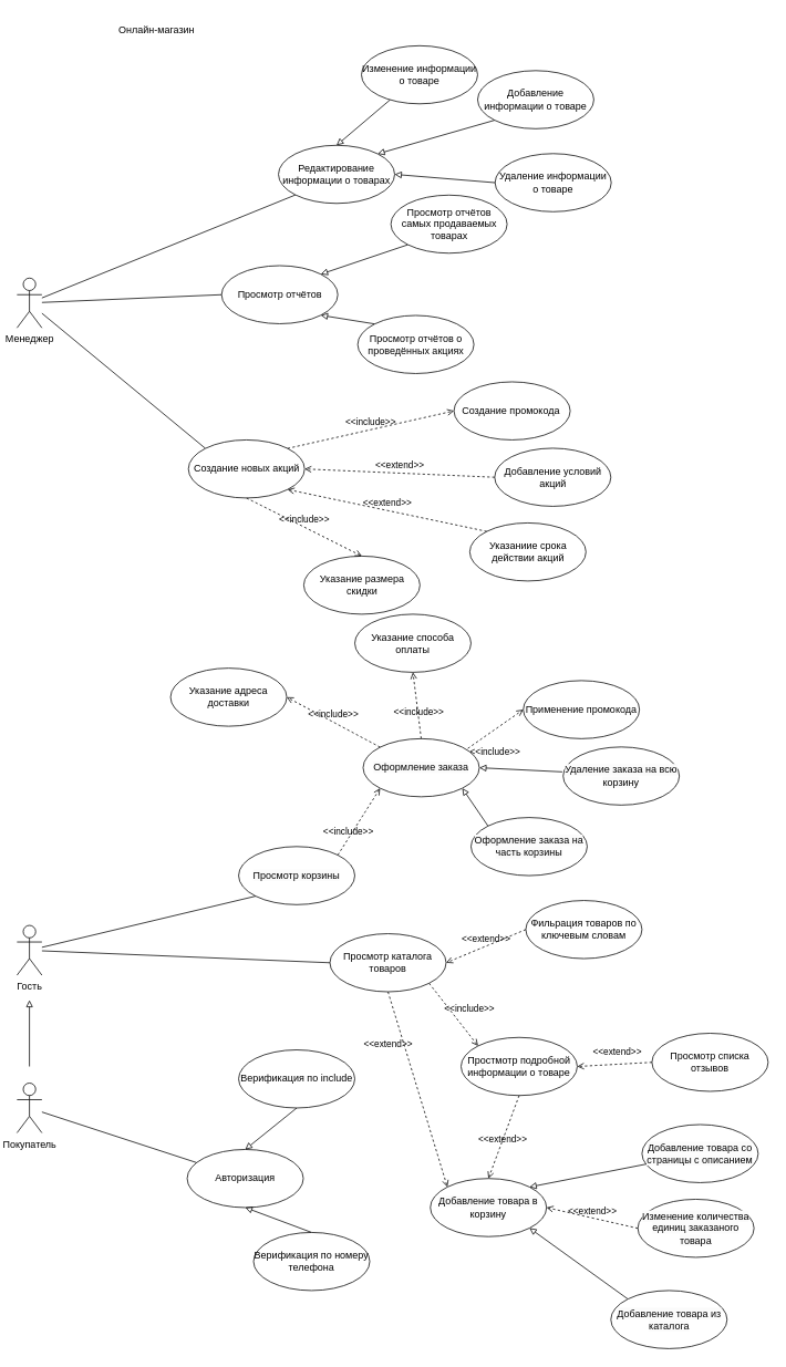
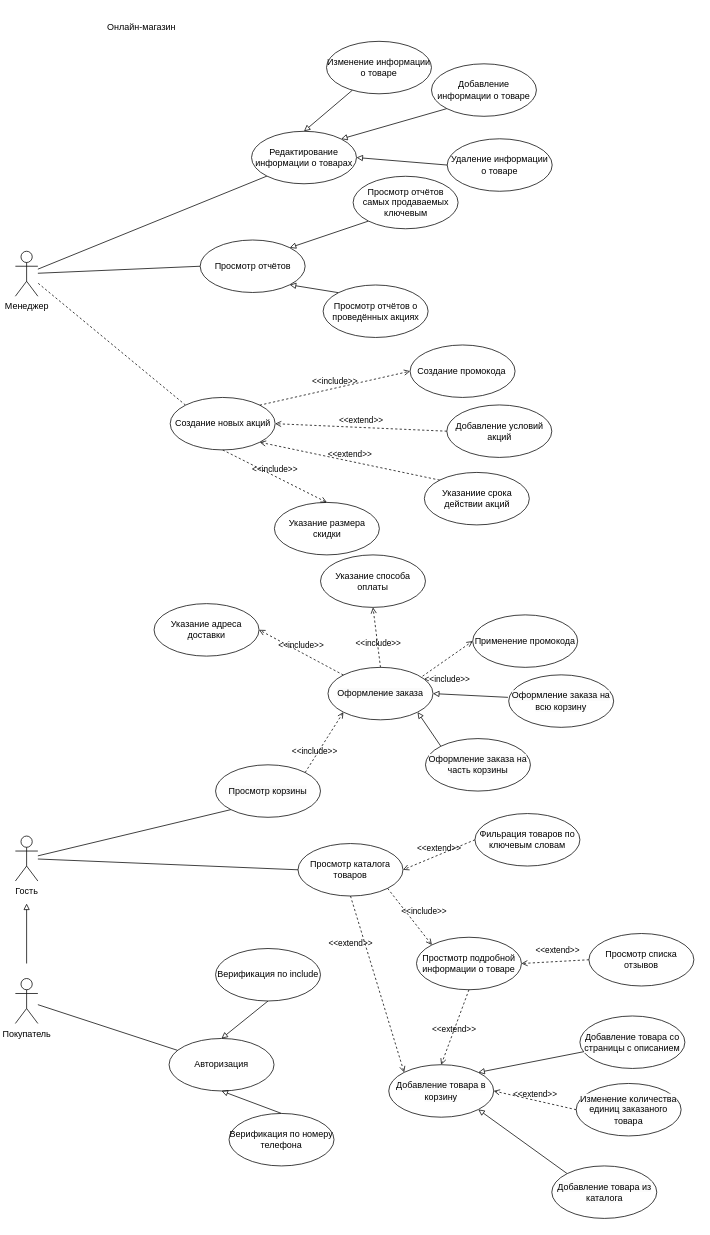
  <mxCell id="0" />
  <mxCell id="1" parent="0" />
  <mxCell id="2" value="Гость" style="shape=umlActor;verticalLabelPosition=bottom;verticalAlign=top;html=1;" parent="1" vertex="1"><mxGeometry x="20" y="1114" width="30" height="60" as="geometry" /></mxCell>
  <mxCell id="3" value="Простмотр подробной информации о товаре" style="ellipse;whiteSpace=wrap;html=1;" parent="1" vertex="1"><mxGeometry x="555" y="1249" width="140" height="70" as="geometry" /></mxCell>
  <mxCell id="4" value="Просмотр списка отзывов" style="ellipse;whiteSpace=wrap;html=1;" parent="1" vertex="1"><mxGeometry x="785" y="1244" width="140" height="70" as="geometry" /></mxCell>
  <mxCell id="5" value="&lt;span style=&quot;color: rgb(0, 0, 0); font-family: Helvetica; font-size: 12px; font-style: normal; font-variant-ligatures: normal; font-variant-caps: normal; font-weight: 400; letter-spacing: normal; orphans: 2; text-align: center; text-indent: 0px; text-transform: none; widows: 2; word-spacing: 0px; -webkit-text-stroke-width: 0px; background-color: rgb(251, 251, 251); text-decoration-thickness: initial; text-decoration-style: initial; text-decoration-color: initial; float: none; display: inline !important;&quot;&gt;Добавление товара&amp;nbsp;в корзину&lt;/span&gt;" style="ellipse;whiteSpace=wrap;html=1;" parent="1" vertex="1"><mxGeometry x="518" y="1419" width="140" height="70" as="geometry" /></mxCell>
  <mxCell id="6" style="rounded=0;orthogonalLoop=1;jettySize=auto;html=1;endArrow=block;endFill=0;" parent="1" edge="1"><mxGeometry relative="1" as="geometry"><mxPoint x="35" y="1204" as="targetPoint" /><mxPoint x="35" y="1284" as="sourcePoint" /></mxGeometry></mxCell>
  <mxCell id="7" value="Фильрация товаров по ключевым словам" style="ellipse;whiteSpace=wrap;html=1;" parent="1" vertex="1"><mxGeometry x="633" y="1084" width="140" height="70" as="geometry" /></mxCell>
  <mxCell id="8" style="rounded=0;orthogonalLoop=1;jettySize=auto;html=1;exitX=0.5;exitY=1;exitDx=0;exitDy=0;entryX=0.5;entryY=0;entryDx=0;entryDy=0;endArrow=block;endFill=0;" parent="1" source="9" target="26" edge="1"><mxGeometry relative="1" as="geometry" /></mxCell>
  <mxCell id="9" value="Верификация по include" style="ellipse;whiteSpace=wrap;html=1;" parent="1" vertex="1"><mxGeometry x="287" y="1264" width="140" height="70" as="geometry" /></mxCell>
  <mxCell id="10" value="Применение промокода" style="ellipse;whiteSpace=wrap;html=1;" parent="1" vertex="1"><mxGeometry x="630" y="819" width="140" height="70" as="geometry" /></mxCell>
  <mxCell id="11" value="Указание адреса доставки" style="ellipse;whiteSpace=wrap;html=1;" parent="1" vertex="1"><mxGeometry x="205" y="804" width="140" height="70" as="geometry" /></mxCell>
  <mxCell id="12" value="Указание способа оплаты" style="ellipse;whiteSpace=wrap;html=1;" parent="1" vertex="1"><mxGeometry x="427" y="739" width="140" height="70" as="geometry" /></mxCell>
  <mxCell id="13" value="Покупатель" style="shape=umlActor;verticalLabelPosition=bottom;verticalAlign=top;html=1;" parent="1" vertex="1"><mxGeometry x="20" y="1304" width="30" height="60" as="geometry" /></mxCell>
  <mxCell id="14" style="rounded=0;orthogonalLoop=1;jettySize=auto;html=1;entryX=0;entryY=1;entryDx=0;entryDy=0;endArrow=none;endFill=0;" parent="1" source="15" target="37" edge="1"><mxGeometry relative="1" as="geometry"><mxPoint x="58.5" y="294" as="sourcePoint" /></mxGeometry></mxCell>
  <mxCell id="15" value="Менеджер" style="shape=umlActor;verticalLabelPosition=bottom;verticalAlign=top;html=1;" parent="1" vertex="1"><mxGeometry x="20" y="334" width="30" height="60" as="geometry" /></mxCell>
  <mxCell id="16" style="rounded=0;orthogonalLoop=1;jettySize=auto;html=1;exitX=0;exitY=0.5;exitDx=0;exitDy=0;endArrow=none;endFill=0;" parent="1" source="17" target="2" edge="1"><mxGeometry relative="1" as="geometry"><mxPoint x="65" y="1254" as="targetPoint" /></mxGeometry></mxCell>
  <mxCell id="17" value="Просмотр каталога товаров" style="ellipse;whiteSpace=wrap;html=1;" parent="1" vertex="1"><mxGeometry x="397" y="1124" width="140" height="70" as="geometry" /></mxCell>
  <mxCell id="18" style="rounded=0;orthogonalLoop=1;jettySize=auto;html=1;exitX=0;exitY=0;exitDx=0;exitDy=0;entryX=1;entryY=1;entryDx=0;entryDy=0;endArrow=block;endFill=0;" parent="1" source="19" target="5" edge="1"><mxGeometry relative="1" as="geometry" /></mxCell>
  <mxCell id="19" value="&lt;span style=&quot;color: rgb(0, 0, 0); font-family: Helvetica; font-size: 12px; font-style: normal; font-variant-ligatures: normal; font-variant-caps: normal; font-weight: 400; letter-spacing: normal; orphans: 2; text-align: center; text-indent: 0px; text-transform: none; widows: 2; word-spacing: 0px; -webkit-text-stroke-width: 0px; background-color: rgb(251, 251, 251); text-decoration-thickness: initial; text-decoration-style: initial; text-decoration-color: initial; float: none; display: inline !important;&quot;&gt;Добавление товара из каталога&lt;/span&gt;" style="ellipse;whiteSpace=wrap;html=1;" parent="1" vertex="1"><mxGeometry x="735.5" y="1554" width="140" height="70" as="geometry" /></mxCell>
  <mxCell id="20" style="rounded=0;orthogonalLoop=1;jettySize=auto;html=1;endArrow=block;endFill=0;entryX=1;entryY=0;entryDx=0;entryDy=0;" parent="1" source="21" target="5" edge="1"><mxGeometry relative="1" as="geometry" /></mxCell>
  <mxCell id="21" value="&lt;span style=&quot;color: rgb(0, 0, 0); font-family: Helvetica; font-size: 12px; font-style: normal; font-variant-ligatures: normal; font-variant-caps: normal; font-weight: 400; letter-spacing: normal; orphans: 2; text-align: center; text-indent: 0px; text-transform: none; widows: 2; word-spacing: 0px; -webkit-text-stroke-width: 0px; background-color: rgb(251, 251, 251); text-decoration-thickness: initial; text-decoration-style: initial; text-decoration-color: initial; float: none; display: inline !important;&quot;&gt;Добавление товара со страницы с описанием&lt;/span&gt;" style="ellipse;whiteSpace=wrap;html=1;" parent="1" vertex="1"><mxGeometry x="773" y="1354" width="140" height="70" as="geometry" /></mxCell>
  <mxCell id="22" value="&lt;span style=&quot;color: rgb(0, 0, 0); font-family: Helvetica; font-size: 12px; font-style: normal; font-variant-ligatures: normal; font-variant-caps: normal; font-weight: 400; letter-spacing: normal; orphans: 2; text-align: center; text-indent: 0px; text-transform: none; widows: 2; word-spacing: 0px; -webkit-text-stroke-width: 0px; background-color: rgb(251, 251, 251); text-decoration-thickness: initial; text-decoration-style: initial; text-decoration-color: initial; float: none; display: inline !important;&quot;&gt;Изменение количества единиц заказаного товара&lt;/span&gt;" style="ellipse;whiteSpace=wrap;html=1;" parent="1" vertex="1"><mxGeometry x="768" y="1444" width="140" height="70" as="geometry" /></mxCell>
  <mxCell id="23" style="rounded=0;orthogonalLoop=1;jettySize=auto;html=1;exitX=0;exitY=1;exitDx=0;exitDy=0;endArrow=none;endFill=0;" parent="1" source="24" target="2" edge="1"><mxGeometry relative="1" as="geometry"><mxPoint x="55" y="1234" as="targetPoint" /></mxGeometry></mxCell>
  <mxCell id="24" value="&lt;span style=&quot;color: rgb(0, 0, 0); font-family: Helvetica; font-size: 12px; font-style: normal; font-variant-ligatures: normal; font-variant-caps: normal; font-weight: 400; letter-spacing: normal; orphans: 2; text-align: center; text-indent: 0px; text-transform: none; widows: 2; word-spacing: 0px; -webkit-text-stroke-width: 0px; background-color: rgb(251, 251, 251); text-decoration-thickness: initial; text-decoration-style: initial; text-decoration-color: initial; float: none; display: inline !important;&quot;&gt;Просмотр корзины&lt;/span&gt;" style="ellipse;whiteSpace=wrap;html=1;" parent="1" vertex="1"><mxGeometry x="287" y="1019" width="140" height="70" as="geometry" /></mxCell>
  <mxCell id="25" style="rounded=0;orthogonalLoop=1;jettySize=auto;html=1;endArrow=none;endFill=0;" parent="1" source="26" target="13" edge="1"><mxGeometry relative="1" as="geometry"><mxPoint x="65" y="1474" as="targetPoint" /></mxGeometry></mxCell>
  <mxCell id="26" value="Авторизация" style="ellipse;whiteSpace=wrap;html=1;" parent="1" vertex="1"><mxGeometry x="225" y="1384" width="140" height="70" as="geometry" /></mxCell>
  <mxCell id="27" style="rounded=0;orthogonalLoop=1;jettySize=auto;html=1;exitX=0.5;exitY=0;exitDx=0;exitDy=0;entryX=0.5;entryY=1;entryDx=0;entryDy=0;endArrow=block;endFill=0;" parent="1" source="28" target="26" edge="1"><mxGeometry relative="1" as="geometry" /></mxCell>
  <mxCell id="28" value="Верификация по номеру телефона" style="ellipse;whiteSpace=wrap;html=1;" parent="1" vertex="1"><mxGeometry x="305" y="1484" width="140" height="70" as="geometry" /></mxCell>
  <mxCell id="29" style="rounded=0;orthogonalLoop=1;jettySize=auto;html=1;exitX=0;exitY=0;exitDx=0;exitDy=0;entryX=1;entryY=1;entryDx=0;entryDy=0;endArrow=block;endFill=0;" parent="1" source="30" target="33" edge="1"><mxGeometry relative="1" as="geometry" /></mxCell>
  <mxCell id="30" value="&lt;span style=&quot;color: rgb(0, 0, 0); font-family: Helvetica; font-size: 12px; font-style: normal; font-variant-ligatures: normal; font-variant-caps: normal; font-weight: 400; letter-spacing: normal; orphans: 2; text-align: center; text-indent: 0px; text-transform: none; widows: 2; word-spacing: 0px; -webkit-text-stroke-width: 0px; background-color: rgb(251, 251, 251); text-decoration-thickness: initial; text-decoration-style: initial; text-decoration-color: initial; float: none; display: inline !important;&quot;&gt;Оформление заказа на часть корзины&lt;/span&gt;" style="ellipse;whiteSpace=wrap;html=1;" parent="1" vertex="1"><mxGeometry x="567" y="984" width="140" height="70" as="geometry" /></mxCell>
  <mxCell id="31" style="rounded=0;orthogonalLoop=1;jettySize=auto;html=1;entryX=1;entryY=0.5;entryDx=0;entryDy=0;endArrow=block;endFill=0;" parent="1" target="33" edge="1"><mxGeometry relative="1" as="geometry"><mxPoint x="677" y="929" as="sourcePoint" /></mxGeometry></mxCell>
- <mxCell id="32" value="&lt;span style=&quot;color: rgb(0, 0, 0); font-family: Helvetica; font-size: 12px; font-style: normal; font-variant-ligatures: normal; font-variant-caps: normal; font-weight: 400; letter-spacing: normal; orphans: 2; text-align: center; text-indent: 0px; text-transform: none; widows: 2; word-spacing: 0px; -webkit-text-stroke-width: 0px; background-color: rgb(251, 251, 251); text-decoration-thickness: initial; text-decoration-style: initial; text-decoration-color: initial; float: none; display: inline !important;&quot;&gt;Удаление заказа на всю корзину&lt;/span&gt;" style="ellipse;whiteSpace=wrap;html=1;" parent="1" vertex="1"><mxGeometry x="678" y="899" width="140" height="70" as="geometry" /></mxCell>
+ <mxCell id="32" value="&lt;span style=&quot;color: rgb(0, 0, 0); font-family: Helvetica; font-size: 12px; font-style: normal; font-variant-ligatures: normal; font-variant-caps: normal; font-weight: 400; letter-spacing: normal; orphans: 2; text-align: center; text-indent: 0px; text-transform: none; widows: 2; word-spacing: 0px; -webkit-text-stroke-width: 0px; background-color: rgb(251, 251, 251); text-decoration-thickness: initial; text-decoration-style: initial; text-decoration-color: initial; float: none; display: inline !important;&quot;&gt;Оформление заказа на всю корзину&lt;/span&gt;" style="ellipse;whiteSpace=wrap;html=1;" parent="1" vertex="1"><mxGeometry x="678" y="899" width="140" height="70" as="geometry" /></mxCell>
  <mxCell id="33" value="&lt;span style=&quot;color: rgb(0, 0, 0); font-family: Helvetica; font-size: 12px; font-style: normal; font-variant-ligatures: normal; font-variant-caps: normal; font-weight: 400; letter-spacing: normal; orphans: 2; text-align: center; text-indent: 0px; text-transform: none; widows: 2; word-spacing: 0px; -webkit-text-stroke-width: 0px; background-color: rgb(251, 251, 251); text-decoration-thickness: initial; text-decoration-style: initial; text-decoration-color: initial; float: none; display: inline !important;&quot;&gt;Оформление заказа&lt;/span&gt;" style="ellipse;whiteSpace=wrap;html=1;" parent="1" vertex="1"><mxGeometry x="437" y="889" width="140" height="70" as="geometry" /></mxCell>
  <mxCell id="34" style="rounded=0;orthogonalLoop=1;jettySize=auto;html=1;exitX=1;exitY=0;exitDx=0;exitDy=0;endArrow=none;endFill=0;entryX=0;entryY=1;entryDx=0;entryDy=0;startArrow=block;startFill=0;" parent="1" source="37" target="63" edge="1"><mxGeometry relative="1" as="geometry"><mxPoint x="-188.497" y="274.001" as="sourcePoint" /><mxPoint x="-292" y="298.75" as="targetPoint" /></mxGeometry></mxCell>
  <mxCell id="35" style="rounded=0;orthogonalLoop=1;jettySize=auto;html=1;exitX=0.5;exitY=0;exitDx=0;exitDy=0;endArrow=none;endFill=0;startArrow=block;startFill=0;" parent="1" source="37" target="64" edge="1"><mxGeometry relative="1" as="geometry" /></mxCell>
  <mxCell id="36" style="rounded=0;orthogonalLoop=1;jettySize=auto;html=1;exitX=1;exitY=0.5;exitDx=0;exitDy=0;endArrow=none;endFill=0;startArrow=block;startFill=0;entryX=0;entryY=0.5;entryDx=0;entryDy=0;" parent="1" source="37" target="65" edge="1"><mxGeometry relative="1" as="geometry" /></mxCell>
  <mxCell id="37" value="Редактирование информации о товарах" style="ellipse;whiteSpace=wrap;html=1;" parent="1" vertex="1"><mxGeometry x="335" y="174" width="140" height="70" as="geometry" /></mxCell>
- <mxCell id="38" style="rounded=0;orthogonalLoop=1;jettySize=auto;html=1;exitX=0;exitY=0;exitDx=0;exitDy=0;endArrow=none;endFill=0;" parent="1" source="39" target="15" edge="1"><mxGeometry relative="1" as="geometry" /></mxCell>
+ <mxCell id="38" style="rounded=0;orthogonalLoop=1;jettySize=auto;html=1;exitX=0;exitY=0;exitDx=0;exitDy=0;endArrow=none;endFill=0;dashed=1;" parent="1" source="39" target="15" edge="1"><mxGeometry relative="1" as="geometry" /></mxCell>
  <mxCell id="39" value="Создание новых акций" style="ellipse;whiteSpace=wrap;html=1;" parent="1" vertex="1"><mxGeometry x="226.5" y="529" width="140" height="70" as="geometry" /></mxCell>
  <mxCell id="40" value="Создание&amp;nbsp;промокода&amp;nbsp;" style="ellipse;whiteSpace=wrap;html=1;" parent="1" vertex="1"><mxGeometry x="546.5" y="459" width="140" height="70" as="geometry" /></mxCell>
  <mxCell id="41" value="Указание размера скидки" style="ellipse;whiteSpace=wrap;html=1;" parent="1" vertex="1"><mxGeometry x="365.5" y="669" width="140" height="70" as="geometry" /></mxCell>
  <mxCell id="42" value="Добавление условий акций" style="ellipse;whiteSpace=wrap;html=1;" parent="1" vertex="1"><mxGeometry x="595.5" y="539" width="140" height="70" as="geometry" /></mxCell>
  <mxCell id="43" value="Указаниие срока действии акций" style="ellipse;whiteSpace=wrap;html=1;" parent="1" vertex="1"><mxGeometry x="565.5" y="629" width="140" height="70" as="geometry" /></mxCell>
  <mxCell id="44" style="rounded=0;orthogonalLoop=1;jettySize=auto;html=1;exitX=0;exitY=0;exitDx=0;exitDy=0;entryX=1;entryY=1;entryDx=0;entryDy=0;endArrow=block;endFill=0;" parent="1" source="45" target="49" edge="1"><mxGeometry relative="1" as="geometry" /></mxCell>
  <mxCell id="45" value="Просмотр отчётов о проведённых акциях" style="ellipse;whiteSpace=wrap;html=1;" parent="1" vertex="1"><mxGeometry x="430.5" y="379" width="140" height="70" as="geometry" /></mxCell>
  <mxCell id="46" style="rounded=0;orthogonalLoop=1;jettySize=auto;html=1;exitX=0;exitY=1;exitDx=0;exitDy=0;entryX=1;entryY=0;entryDx=0;entryDy=0;endArrow=block;endFill=0;" parent="1" source="47" target="49" edge="1"><mxGeometry relative="1" as="geometry" /></mxCell>
- <mxCell id="47" value="Просмотр отчётов самых продаваемых товарах" style="ellipse;whiteSpace=wrap;html=1;" parent="1" vertex="1"><mxGeometry x="470.5" y="234" width="140" height="70" as="geometry" /></mxCell>
+ <mxCell id="47" value="Просмотр отчётов самых продаваемых ключевым" style="ellipse;whiteSpace=wrap;html=1;" parent="1" vertex="1"><mxGeometry x="470.5" y="234" width="140" height="70" as="geometry" /></mxCell>
  <mxCell id="48" style="rounded=0;orthogonalLoop=1;jettySize=auto;html=1;exitX=0;exitY=0.5;exitDx=0;exitDy=0;endArrow=none;endFill=0;" parent="1" source="49" target="15" edge="1"><mxGeometry relative="1" as="geometry" /></mxCell>
  <mxCell id="49" value="Просмотр отчётов" style="ellipse;whiteSpace=wrap;html=1;" parent="1" vertex="1"><mxGeometry x="266.5" y="319" width="140" height="70" as="geometry" /></mxCell>
  <mxCell id="50" value="&amp;lt;&amp;lt;include&amp;gt;&amp;gt;" style="html=1;verticalAlign=bottom;labelBackgroundColor=none;endArrow=open;endFill=0;dashed=1;rounded=0;entryX=0;entryY=0.5;entryDx=0;entryDy=0;exitX=1;exitY=0;exitDx=0;exitDy=0;" parent="1" source="39" target="40" edge="1"><mxGeometry width="160" relative="1" as="geometry"><mxPoint x="185.5" y="574" as="sourcePoint" /><mxPoint x="345.5" y="574" as="targetPoint" /></mxGeometry></mxCell>
  <mxCell id="51" value="&amp;lt;&amp;lt;include&amp;gt;&amp;gt;" style="html=1;verticalAlign=bottom;labelBackgroundColor=none;endArrow=open;endFill=0;dashed=1;rounded=0;entryX=0.5;entryY=0;entryDx=0;entryDy=0;exitX=0.5;exitY=1;exitDx=0;exitDy=0;" parent="1" source="39" target="41" edge="1"><mxGeometry width="160" relative="1" as="geometry"><mxPoint x="-279.5" y="834" as="sourcePoint" /><mxPoint x="-119.5" y="834" as="targetPoint" /></mxGeometry></mxCell>
  <mxCell id="52" value="&amp;lt;&amp;lt;extend&amp;gt;&amp;gt;" style="html=1;verticalAlign=bottom;labelBackgroundColor=none;endArrow=open;endFill=0;dashed=1;rounded=0;exitX=0;exitY=0;exitDx=0;exitDy=0;entryX=1;entryY=1;entryDx=0;entryDy=0;" parent="1" source="43" target="39" edge="1"><mxGeometry width="160" relative="1" as="geometry"><mxPoint x="-149.5" y="834" as="sourcePoint" /><mxPoint x="10.5" y="834" as="targetPoint" /></mxGeometry></mxCell>
  <mxCell id="53" value="&amp;lt;&amp;lt;extend&amp;gt;&amp;gt;" style="html=1;verticalAlign=bottom;labelBackgroundColor=none;endArrow=open;endFill=0;dashed=1;rounded=0;entryX=1;entryY=0.5;entryDx=0;entryDy=0;exitX=0;exitY=0.5;exitDx=0;exitDy=0;" parent="1" source="42" target="39" edge="1"><mxGeometry width="160" relative="1" as="geometry"><mxPoint x="565.5" y="599" as="sourcePoint" /><mxPoint x="50.5" y="624" as="targetPoint" /></mxGeometry></mxCell>
  <mxCell id="54" value="&amp;lt;&amp;lt;include&amp;gt;&amp;gt;" style="html=1;verticalAlign=bottom;labelBackgroundColor=none;endArrow=open;endFill=0;dashed=1;rounded=0;exitX=1;exitY=1;exitDx=0;exitDy=0;entryX=0;entryY=0;entryDx=0;entryDy=0;" parent="1" source="17" target="3" edge="1"><mxGeometry x="0.285" y="13" width="160" relative="1" as="geometry"><mxPoint x="976" y="1004" as="sourcePoint" /><mxPoint x="1136" y="1004" as="targetPoint" /><mxPoint y="-1" as="offset" /></mxGeometry></mxCell>
  <mxCell id="55" value="&amp;lt;&amp;lt;extend&amp;gt;&amp;gt;" style="html=1;verticalAlign=bottom;labelBackgroundColor=none;endArrow=open;endFill=0;dashed=1;rounded=0;exitX=0;exitY=0.5;exitDx=0;exitDy=0;entryX=1;entryY=0.5;entryDx=0;entryDy=0;" parent="1" source="4" target="3" edge="1"><mxGeometry x="-0.059" y="-5" width="160" relative="1" as="geometry"><mxPoint x="1299" y="969" as="sourcePoint" /><mxPoint x="1459" y="969" as="targetPoint" /><mxPoint as="offset" /></mxGeometry></mxCell>
  <mxCell id="56" value="&amp;lt;&amp;lt;extend&amp;gt;&amp;gt;" style="html=1;verticalAlign=bottom;labelBackgroundColor=none;endArrow=open;endFill=0;dashed=1;rounded=0;exitX=0;exitY=0.5;exitDx=0;exitDy=0;entryX=1;entryY=0.5;entryDx=0;entryDy=0;" parent="1" source="7" target="17" edge="1"><mxGeometry width="160" relative="1" as="geometry"><mxPoint x="926" y="1054" as="sourcePoint" /><mxPoint x="1086" y="1054" as="targetPoint" /></mxGeometry></mxCell>
  <mxCell id="57" value="&amp;lt;&amp;lt;extend&amp;gt;&amp;gt;" style="html=1;verticalAlign=bottom;labelBackgroundColor=none;endArrow=open;endFill=0;dashed=1;rounded=0;exitX=0;exitY=0.5;exitDx=0;exitDy=0;entryX=1;entryY=0.5;entryDx=0;entryDy=0;" parent="1" source="22" target="5" edge="1"><mxGeometry width="160" relative="1" as="geometry"><mxPoint x="889" y="1414" as="sourcePoint" /><mxPoint x="1049" y="1414" as="targetPoint" /></mxGeometry></mxCell>
  <mxCell id="58" value="&amp;lt;&amp;lt;extend&amp;gt;&amp;gt;" style="html=1;verticalAlign=bottom;labelBackgroundColor=none;endArrow=open;endFill=0;dashed=1;rounded=0;exitX=0.5;exitY=1;exitDx=0;exitDy=0;entryX=0.5;entryY=0;entryDx=0;entryDy=0;" parent="1" source="3" target="5" edge="1"><mxGeometry x="0.202" y="2" width="160" relative="1" as="geometry"><mxPoint x="769" y="1019" as="sourcePoint" /><mxPoint x="738" y="1269" as="targetPoint" /><mxPoint y="1" as="offset" /></mxGeometry></mxCell>
  <mxCell id="59" value="&amp;lt;&amp;lt;include&amp;gt;&amp;gt;" style="html=1;verticalAlign=bottom;labelBackgroundColor=none;endArrow=open;endFill=0;dashed=1;rounded=0;exitX=0.901;exitY=0.168;exitDx=0;exitDy=0;entryX=0;entryY=0.5;entryDx=0;entryDy=0;exitPerimeter=0;" parent="1" source="33" target="10" edge="1"><mxGeometry x="-0.538" y="-30" width="160" relative="1" as="geometry"><mxPoint x="417" y="904" as="sourcePoint" /><mxPoint x="577" y="904" as="targetPoint" /><mxPoint as="offset" /></mxGeometry></mxCell>
  <mxCell id="60" value="&amp;lt;&amp;lt;include&amp;gt;&amp;gt;" style="html=1;verticalAlign=bottom;labelBackgroundColor=none;endArrow=open;endFill=0;dashed=1;rounded=0;exitX=0;exitY=0;exitDx=0;exitDy=0;entryX=1;entryY=0.5;entryDx=0;entryDy=0;" parent="1" source="33" target="11" edge="1"><mxGeometry width="160" relative="1" as="geometry"><mxPoint x="357" y="754" as="sourcePoint" /><mxPoint x="517" y="754" as="targetPoint" /></mxGeometry></mxCell>
  <mxCell id="61" value="&amp;lt;&amp;lt;include&amp;gt;&amp;gt;" style="html=1;verticalAlign=bottom;labelBackgroundColor=none;endArrow=open;endFill=0;dashed=1;rounded=0;entryX=0.5;entryY=1;entryDx=0;entryDy=0;exitX=0.5;exitY=0;exitDx=0;exitDy=0;" parent="1" source="33" target="12" edge="1"><mxGeometry x="-0.437" width="160" relative="1" as="geometry"><mxPoint x="327" y="774" as="sourcePoint" /><mxPoint x="487" y="774" as="targetPoint" /><mxPoint as="offset" /></mxGeometry></mxCell>
  <mxCell id="62" value="&amp;lt;&amp;lt;include&amp;gt;&amp;gt;" style="html=1;verticalAlign=bottom;labelBackgroundColor=none;endArrow=open;endFill=0;dashed=1;rounded=0;exitX=1;exitY=0;exitDx=0;exitDy=0;entryX=0;entryY=1;entryDx=0;entryDy=0;" parent="1" source="24" target="33" edge="1"><mxGeometry x="-0.518" width="160" relative="1" as="geometry"><mxPoint x="914" y="829" as="sourcePoint" /><mxPoint x="1074" y="829" as="targetPoint" /><mxPoint as="offset" /></mxGeometry></mxCell>
  <mxCell id="63" value="Добавление информации о товаре" style="ellipse;whiteSpace=wrap;html=1;" parent="1" vertex="1"><mxGeometry x="575" y="84" width="140" height="70" as="geometry" /></mxCell>
  <mxCell id="64" value="Изменение информации о товаре" style="ellipse;whiteSpace=wrap;html=1;" parent="1" vertex="1"><mxGeometry x="435" y="54" width="140" height="70" as="geometry" /></mxCell>
  <mxCell id="65" value="Удаление информации о товаре" style="ellipse;whiteSpace=wrap;html=1;" parent="1" vertex="1"><mxGeometry x="596" y="184" width="140" height="70" as="geometry" /></mxCell>
  <mxCell id="66" value="Онлайн-магазин" style="text;html=1;align=center;verticalAlign=middle;whiteSpace=wrap;rounded=0;" parent="1" vertex="1"><mxGeometry x="122" y="20" width="133" height="30" as="geometry" /></mxCell>
  <mxCell id="67" value="&amp;lt;&amp;lt;extend&amp;gt;&amp;gt;" style="html=1;verticalAlign=bottom;labelBackgroundColor=none;endArrow=open;endFill=0;dashed=1;rounded=0;exitX=0.5;exitY=1;exitDx=0;exitDy=0;entryX=0;entryY=0;entryDx=0;entryDy=0;" edge="1" parent="1" source="17" target="5"><mxGeometry x="-0.435" y="-21" width="160" relative="1" as="geometry"><mxPoint x="494" y="1314" as="sourcePoint" /><mxPoint x="457" y="1404" as="targetPoint" /><mxPoint as="offset" /></mxGeometry></mxCell>
